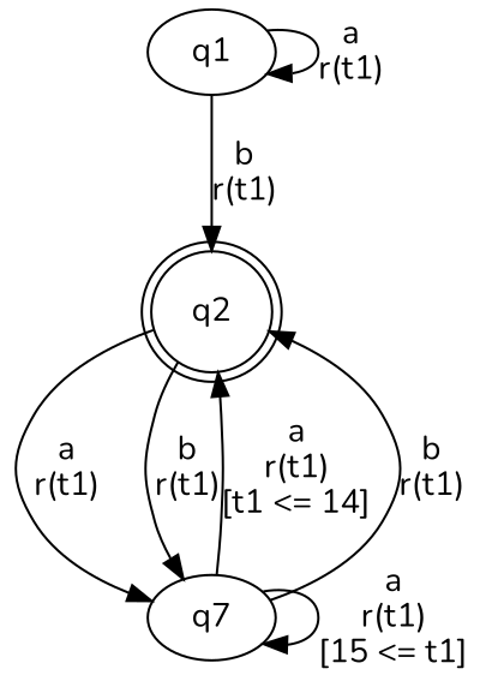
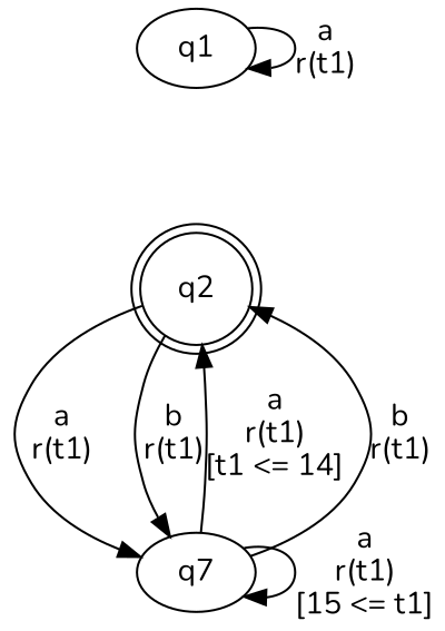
  digraph {
    fontname=Nunito
    node [fontname=Nunito]
    edge [fontname=Nunito]
    n1 [label=q1]
    n2 [label=q2 shape=doublecircle]
    n3 [label=q7]
    n1 -> n1 [label="a\nr(t1)\n"]
-   n1 -> n2 [label="b\nr(t1)\n"]
    n2 -> n3 [label="a\nr(t1)\n"]
    n2 -> n3 [label="b\nr(t1)\n"]
    n3 -> n2 [label="a\nr(t1)\n[t1 <= 14]"]
    n3 -> n2 [label="b\nr(t1)\n"]
    n3 -> n3 [label="a\nr(t1)\n[15 <= t1]"]
  }
